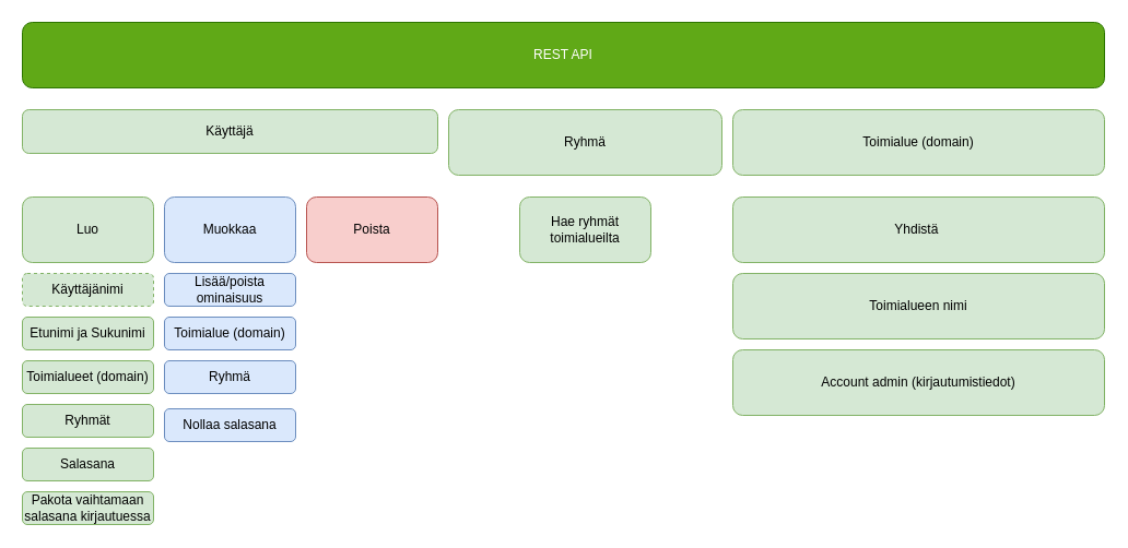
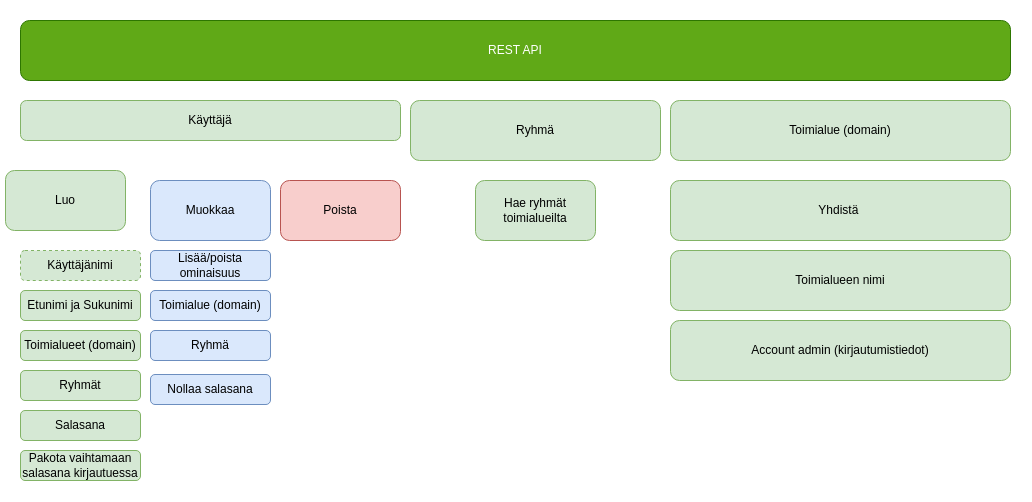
  <mxCell id="0" />
  <mxCell id="1" parent="0" />
  <mxCell id="2" value="REST API" style="rounded=1;whiteSpace=wrap;html=1;fillColor=#60a917;strokeColor=#2D7600;fontColor=#ffffff;" vertex="1" parent="1"><mxGeometry x="20" y="20" width="990" height="60" as="geometry" /></mxCell>
- <mxCell id="3" value="Luo" style="rounded=1;whiteSpace=wrap;html=1;fillColor=#d5e8d4;strokeColor=#82b366;" vertex="1" parent="1"><mxGeometry x="20" y="180" width="120" height="60" as="geometry" /></mxCell>
+ <mxCell id="3" value="Luo" style="rounded=1;whiteSpace=wrap;html=1;fillColor=#d5e8d4;strokeColor=#82b366;" vertex="1" parent="1"><mxGeometry x="5" y="170" width="120" height="60" as="geometry" /></mxCell>
  <mxCell id="4" value="Muokkaa" style="rounded=1;whiteSpace=wrap;html=1;fillColor=#dae8fc;strokeColor=#6c8ebf;" vertex="1" parent="1"><mxGeometry x="150" y="180" width="120" height="60" as="geometry" /></mxCell>
  <mxCell id="5" value="Poista" style="rounded=1;whiteSpace=wrap;html=1;fillColor=#f8cecc;strokeColor=#b85450;" vertex="1" parent="1"><mxGeometry x="280" y="180" width="120" height="60" as="geometry" /></mxCell>
  <mxCell id="6" value="Käyttäjänimi" style="rounded=1;whiteSpace=wrap;html=1;fillColor=#d5e8d4;strokeColor=#82b366;dashed=1;" vertex="1" parent="1"><mxGeometry x="20" y="250" width="120" height="30" as="geometry" /></mxCell>
  <mxCell id="7" value="Etunimi ja Sukunimi" style="rounded=1;whiteSpace=wrap;html=1;fillColor=#d5e8d4;strokeColor=#82b366;" vertex="1" parent="1"><mxGeometry x="20" y="290" width="120" height="30" as="geometry" /></mxCell>
  <mxCell id="8" value="Toimialueet (domain)" style="rounded=1;whiteSpace=wrap;html=1;fillColor=#d5e8d4;strokeColor=#82b366;" vertex="1" parent="1"><mxGeometry x="20" y="330" width="120" height="30" as="geometry" /></mxCell>
  <mxCell id="9" value="Ryhmät" style="rounded=1;whiteSpace=wrap;html=1;fillColor=#d5e8d4;strokeColor=#82b366;" vertex="1" parent="1"><mxGeometry x="20" y="370" width="120" height="30" as="geometry" /></mxCell>
  <mxCell id="10" value="Salasana" style="rounded=1;whiteSpace=wrap;html=1;fillColor=#d5e8d4;strokeColor=#82b366;" vertex="1" parent="1"><mxGeometry x="20" y="410" width="120" height="30" as="geometry" /></mxCell>
  <mxCell id="11" value="Pakota vaihtamaan salasana kirjautuessa" style="rounded=1;whiteSpace=wrap;html=1;fillColor=#d5e8d4;strokeColor=#82b366;" vertex="1" parent="1"><mxGeometry x="20" y="450" width="120" height="30" as="geometry" /></mxCell>
  <mxCell id="12" value="Lisää/poista ominaisuus" style="rounded=1;whiteSpace=wrap;html=1;fillColor=#dae8fc;strokeColor=#6c8ebf;" vertex="1" parent="1"><mxGeometry x="150" y="250" width="120" height="30" as="geometry" /></mxCell>
  <mxCell id="13" value="Toimialue (domain)" style="rounded=1;whiteSpace=wrap;html=1;fillColor=#dae8fc;strokeColor=#6c8ebf;" vertex="1" parent="1"><mxGeometry x="150" y="290" width="120" height="30" as="geometry" /></mxCell>
  <mxCell id="14" value="Ryhmä" style="rounded=1;whiteSpace=wrap;html=1;fillColor=#dae8fc;strokeColor=#6c8ebf;" vertex="1" parent="1"><mxGeometry x="150" y="330" width="120" height="30" as="geometry" /></mxCell>
  <mxCell id="15" value="Nollaa salasana" style="rounded=1;whiteSpace=wrap;html=1;fillColor=#dae8fc;strokeColor=#6c8ebf;" vertex="1" parent="1"><mxGeometry x="150" y="374" width="120" height="30" as="geometry" /></mxCell>
  <mxCell id="16" value="Käyttäjä" style="rounded=1;whiteSpace=wrap;html=1;fillColor=#d5e8d4;strokeColor=#82b366;" vertex="1" parent="1"><mxGeometry x="20" y="100" width="380" height="40" as="geometry" /></mxCell>
  <mxCell id="17" value="Ryhmä" style="rounded=1;whiteSpace=wrap;html=1;fillColor=#d5e8d4;strokeColor=#82b366;" vertex="1" parent="1"><mxGeometry x="410" y="100" width="250" height="60" as="geometry" /></mxCell>
  <mxCell id="18" value="Hae ryhmät toimialueilta" style="rounded=1;whiteSpace=wrap;html=1;fillColor=#d5e8d4;strokeColor=#82b366;" vertex="1" parent="1"><mxGeometry x="475" y="180" width="120" height="60" as="geometry" /></mxCell>
  <mxCell id="19" value="Toimialue (domain)" style="rounded=1;whiteSpace=wrap;html=1;fillColor=#d5e8d4;strokeColor=#82b366;" vertex="1" parent="1"><mxGeometry x="670" y="100" width="340" height="60" as="geometry" /></mxCell>
  <mxCell id="20" value="Yhdistä&amp;nbsp;" style="rounded=1;whiteSpace=wrap;html=1;fillColor=#d5e8d4;strokeColor=#82b366;" vertex="1" parent="1"><mxGeometry x="670" y="180" width="340" height="60" as="geometry" /></mxCell>
  <mxCell id="21" value="Toimialueen nimi" style="rounded=1;whiteSpace=wrap;html=1;fillColor=#d5e8d4;strokeColor=#82b366;" vertex="1" parent="1"><mxGeometry x="670" y="250" width="340" height="60" as="geometry" /></mxCell>
  <mxCell id="22" value="Account admin (kirjautumistiedot)" style="rounded=1;whiteSpace=wrap;html=1;fillColor=#d5e8d4;strokeColor=#82b366;" vertex="1" parent="1"><mxGeometry x="670" y="320" width="340" height="60" as="geometry" /></mxCell>
